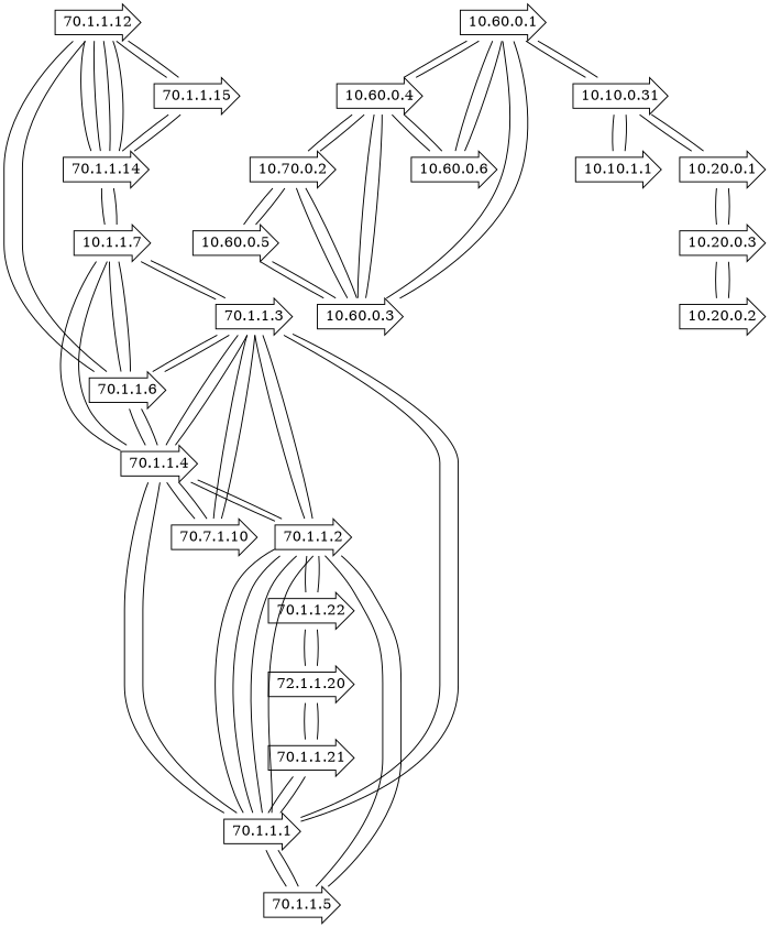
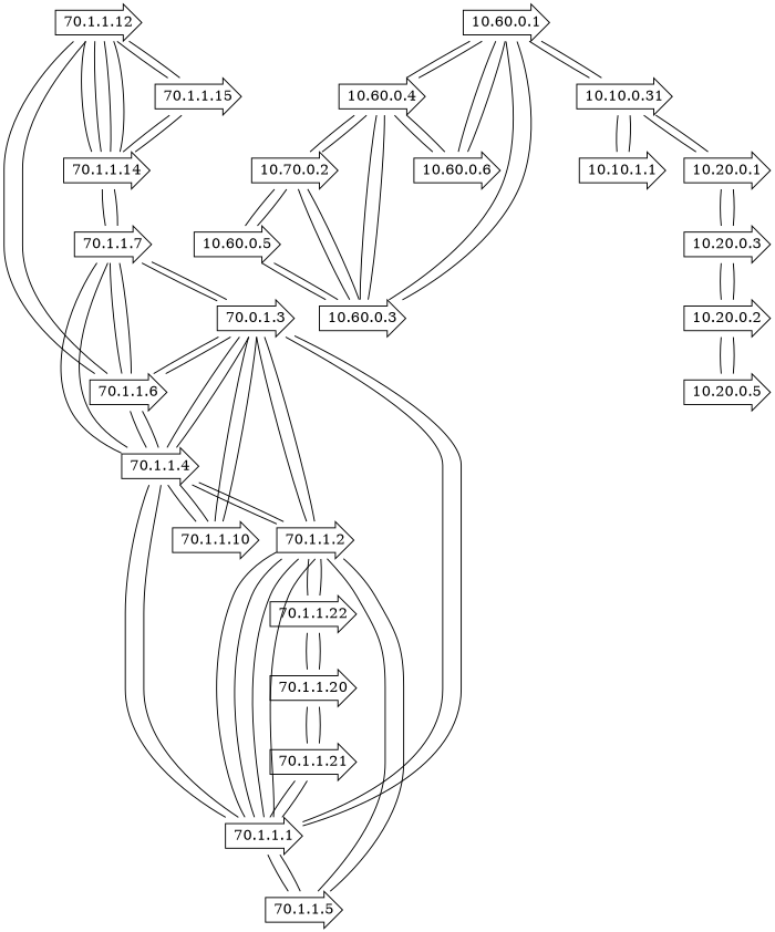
  graph {
    node [shape=rarrow]
    n1 [label="70.1.1.12"]
    "70.1.1.15"
    "70.1.1.14"
    "70.1.1.6"
-   "70.1.1.7" [label="10.1.1.7"]
+   "70.1.1.7"
    "70.1.1.4"
-   "70.1.1.3"
+   "70.1.1.3" [label="70.0.1.3"]
    "10.60.0.1"
    "10.60.0.4"
    "10.10.0.31"
    "10.60.0.3"
    "10.60.0.6"
    n13 [label="10.70.0.2"]
    "10.20.0.1"
    n15 [label="10.10.1.1"]
    "10.60.0.5"
    "10.20.0.3"
    "10.20.0.2"
+   "10.20.0.5"
    "70.1.1.1"
    "70.1.1.2"
-   "70.1.1.10" [label="70.7.1.10"]
+   "70.1.1.10"
    "70.1.1.5"
    "70.1.1.21"
    "70.1.1.22"
-   "70.1.1.20" [label="72.1.1.20"]
+   "70.1.1.20"
    n1 -- "70.1.1.15"
    n1 -- "70.1.1.14"
    n1 -- "70.1.1.14"
    n1 -- "70.1.1.6"
    "70.1.1.15" -- n1
    "70.1.1.15" -- "70.1.1.14"
    "70.1.1.14" -- n1
    "70.1.1.14" -- n1
    "70.1.1.14" -- "70.1.1.15"
    "70.1.1.14" -- "70.1.1.7"
    "70.1.1.6" -- n1
    "70.1.1.6" -- "70.1.1.7"
    "70.1.1.6" -- "70.1.1.4"
    "70.1.1.6" -- "70.1.1.3"
    "70.1.1.7" -- "70.1.1.14"
    "70.1.1.7" -- "70.1.1.6"
    "70.1.1.7" -- "70.1.1.4"
    "70.1.1.7" -- "70.1.1.3"
    "70.1.1.4" -- "70.1.1.6"
    "70.1.1.4" -- "70.1.1.7"
    "70.1.1.4" -- "70.1.1.3"
    "70.1.1.4" -- "70.1.1.1"
    "70.1.1.4" -- "70.1.1.2"
    "70.1.1.4" -- "70.1.1.10"
    "70.1.1.3" -- "70.1.1.6"
    "70.1.1.3" -- "70.1.1.7"
    "70.1.1.3" -- "70.1.1.4"
    "70.1.1.3" -- "70.1.1.1"
    "70.1.1.3" -- "70.1.1.2"
    "70.1.1.3" -- "70.1.1.10"
    "10.60.0.1" -- "10.60.0.4"
    "10.60.0.1" -- "10.10.0.31"
    "10.60.0.1" -- "10.60.0.3"
    "10.60.0.1" -- "10.60.0.6"
    "10.60.0.4" -- "10.60.0.1"
    "10.60.0.4" -- "10.60.0.3"
    "10.60.0.4" -- "10.60.0.6"
    "10.60.0.4" -- n13
    "10.10.0.31" -- "10.60.0.1"
    "10.10.0.31" -- "10.20.0.1"
    "10.10.0.31" -- n15
    "10.60.0.3" -- "10.60.0.1"
    "10.60.0.3" -- "10.60.0.4"
    "10.60.0.3" -- n13
    "10.60.0.3" -- "10.60.0.5"
    "10.60.0.6" -- "10.60.0.1"
    "10.60.0.6" -- "10.60.0.4"
    n13 -- "10.60.0.4"
    n13 -- "10.60.0.3"
    n13 -- "10.60.0.5"
    "10.20.0.1" -- "10.10.0.31"
    "10.20.0.1" -- "10.20.0.3"
    n15 -- "10.10.0.31"
    "10.60.0.5" -- "10.60.0.3"
    "10.60.0.5" -- n13
    "10.20.0.3" -- "10.20.0.1"
    "10.20.0.3" -- "10.20.0.2"
    "10.20.0.2" -- "10.20.0.3"
+   "10.20.0.2" -- "10.20.0.5"
+   "10.20.0.5" -- "10.20.0.2"
    "70.1.1.1" -- "70.1.1.4"
    "70.1.1.1" -- "70.1.1.3"
    "70.1.1.1" -- "70.1.1.2"
    "70.1.1.1" -- "70.1.1.2"
    "70.1.1.1" -- "70.1.1.5"
    "70.1.1.1" -- "70.1.1.21"
    "70.1.1.2" -- "70.1.1.4"
    "70.1.1.2" -- "70.1.1.3"
    "70.1.1.2" -- "70.1.1.1"
    "70.1.1.2" -- "70.1.1.1"
    "70.1.1.2" -- "70.1.1.5"
    "70.1.1.2" -- "70.1.1.22"
    "70.1.1.10" -- "70.1.1.4"
    "70.1.1.10" -- "70.1.1.3"
    "70.1.1.5" -- "70.1.1.1"
    "70.1.1.5" -- "70.1.1.2"
    "70.1.1.21" -- "70.1.1.1"
    "70.1.1.21" -- "70.1.1.20"
    "70.1.1.22" -- "70.1.1.2"
    "70.1.1.22" -- "70.1.1.20"
    "70.1.1.20" -- "70.1.1.21"
    "70.1.1.20" -- "70.1.1.22"
  }
